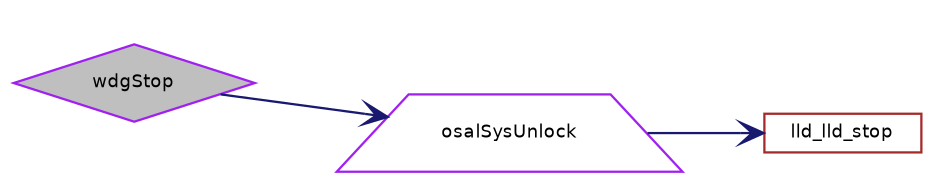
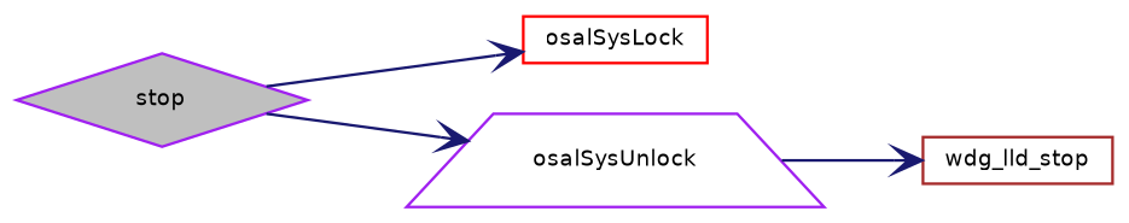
  digraph {
    rankdir=LR
    node [color=purple fontname=Helvetica fontsize=8 shape=box]
    edge [arrowhead=vee color=midnightblue fontname=Helvetica fontsize=8 labelfontname=Helvetica labelfontsize=8 style=solid]
-   n1 [fillcolor=grey75 fontcolor=black height=0.2 label=wdgStop shape=diamond style=filled width=0.4]
+   n1 [fillcolor=grey75 fontcolor=black height=0.2 label=stop shape=diamond style=filled width=0.4]
+   n2 [color=red height=0.2 label=osalSysLock width=0.4]
    n3 [height=0.2 label=osalSysUnlock shape=trapezium width=0.4]
-   n4 [color=brown height=0.2 label=lld_lld_stop width=0.4]
+   n4 [color=brown height=0.2 label=wdg_lld_stop width=0.4]
+   n1 -> n2
    n1 -> n3
    n3 -> n4
  }
